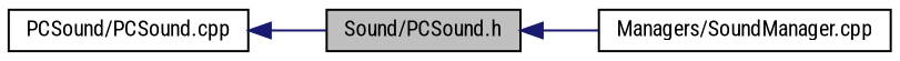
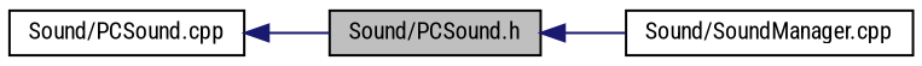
  digraph {
    fontname="Roboto Condensed"
    rankdir=LR
    node [color=black fillcolor=white fontname="Roboto Condensed" fontsize=10 shape=record style=filled]
    edge [color=midnightblue dir=back fontname="Roboto Condensed" fontsize=10 labelfontname=Helvetica labelfontsize=10 style=solid]
    n1 [fillcolor=grey75 fontcolor=black height=0.2 label="Sound/PCSound.h" width=0.4]
-   n2 [height=0.2 label="Managers/SoundManager.cpp" width=0.4]
-   n3 [height=0.2 label="PCSound/PCSound.cpp" width=0.4]
+   n2 [height=0.2 label="Sound/SoundManager.cpp" width=0.4]
+   n3 [height=0.2 label="Sound/PCSound.cpp" width=0.4]
    n1 -> n2
    n3 -> n1
  }
